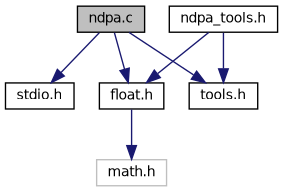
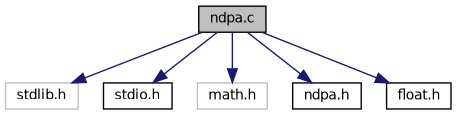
  digraph {
    node [color=black fillcolor=white fontname=Helvetica fontsize=10 shape=record style=filled]
    edge [color=midnightblue fontname=Helvetica fontsize=10 labelfontname=Helvetica labelfontsize=10 style=solid]
    n1 [fillcolor=grey75 fontcolor=black height=0.2 label="ndpa.c" width=0.4]
+   n2 [color=grey75 height=0.2 label="stdlib.h" width=0.4]
    n3 [height=0.2 label="stdio.h" width=0.4]
    n4 [color=grey75 height=0.2 label="math.h" width=0.4]
-   n5 [height=0.2 label="tools.h" width=0.4]
+   n5 [height=0.2 label="ndpa.h" width=0.4]
    n6 [height=0.2 label="float.h" width=0.4]
-   n7 [height=0.2 label="ndpa_tools.h" width=0.4]
+   n1 -> n2
    n1 -> n3
-   n6 -> n4
+   n1 -> n4
    n1 -> n5
    n1 -> n6
-   n7 -> n5
-   n7 -> n6
  }
